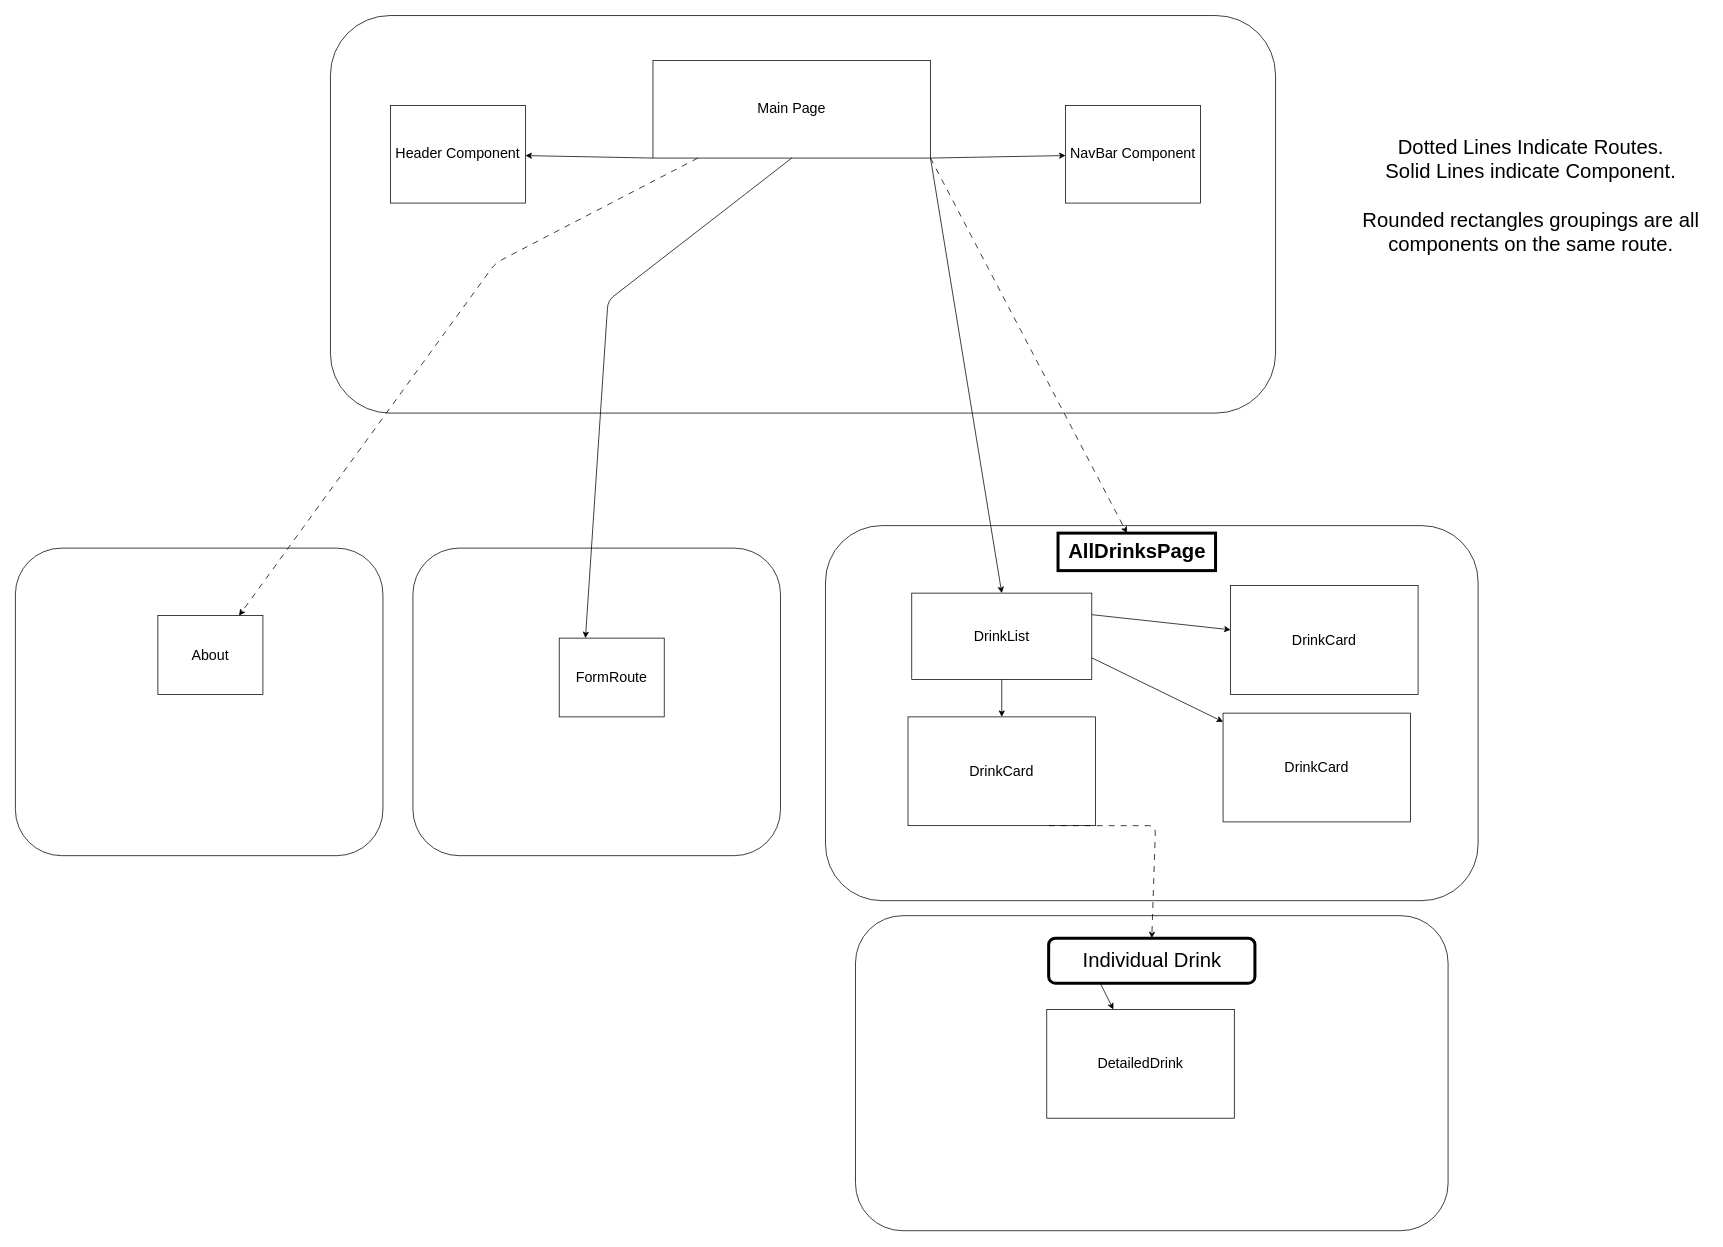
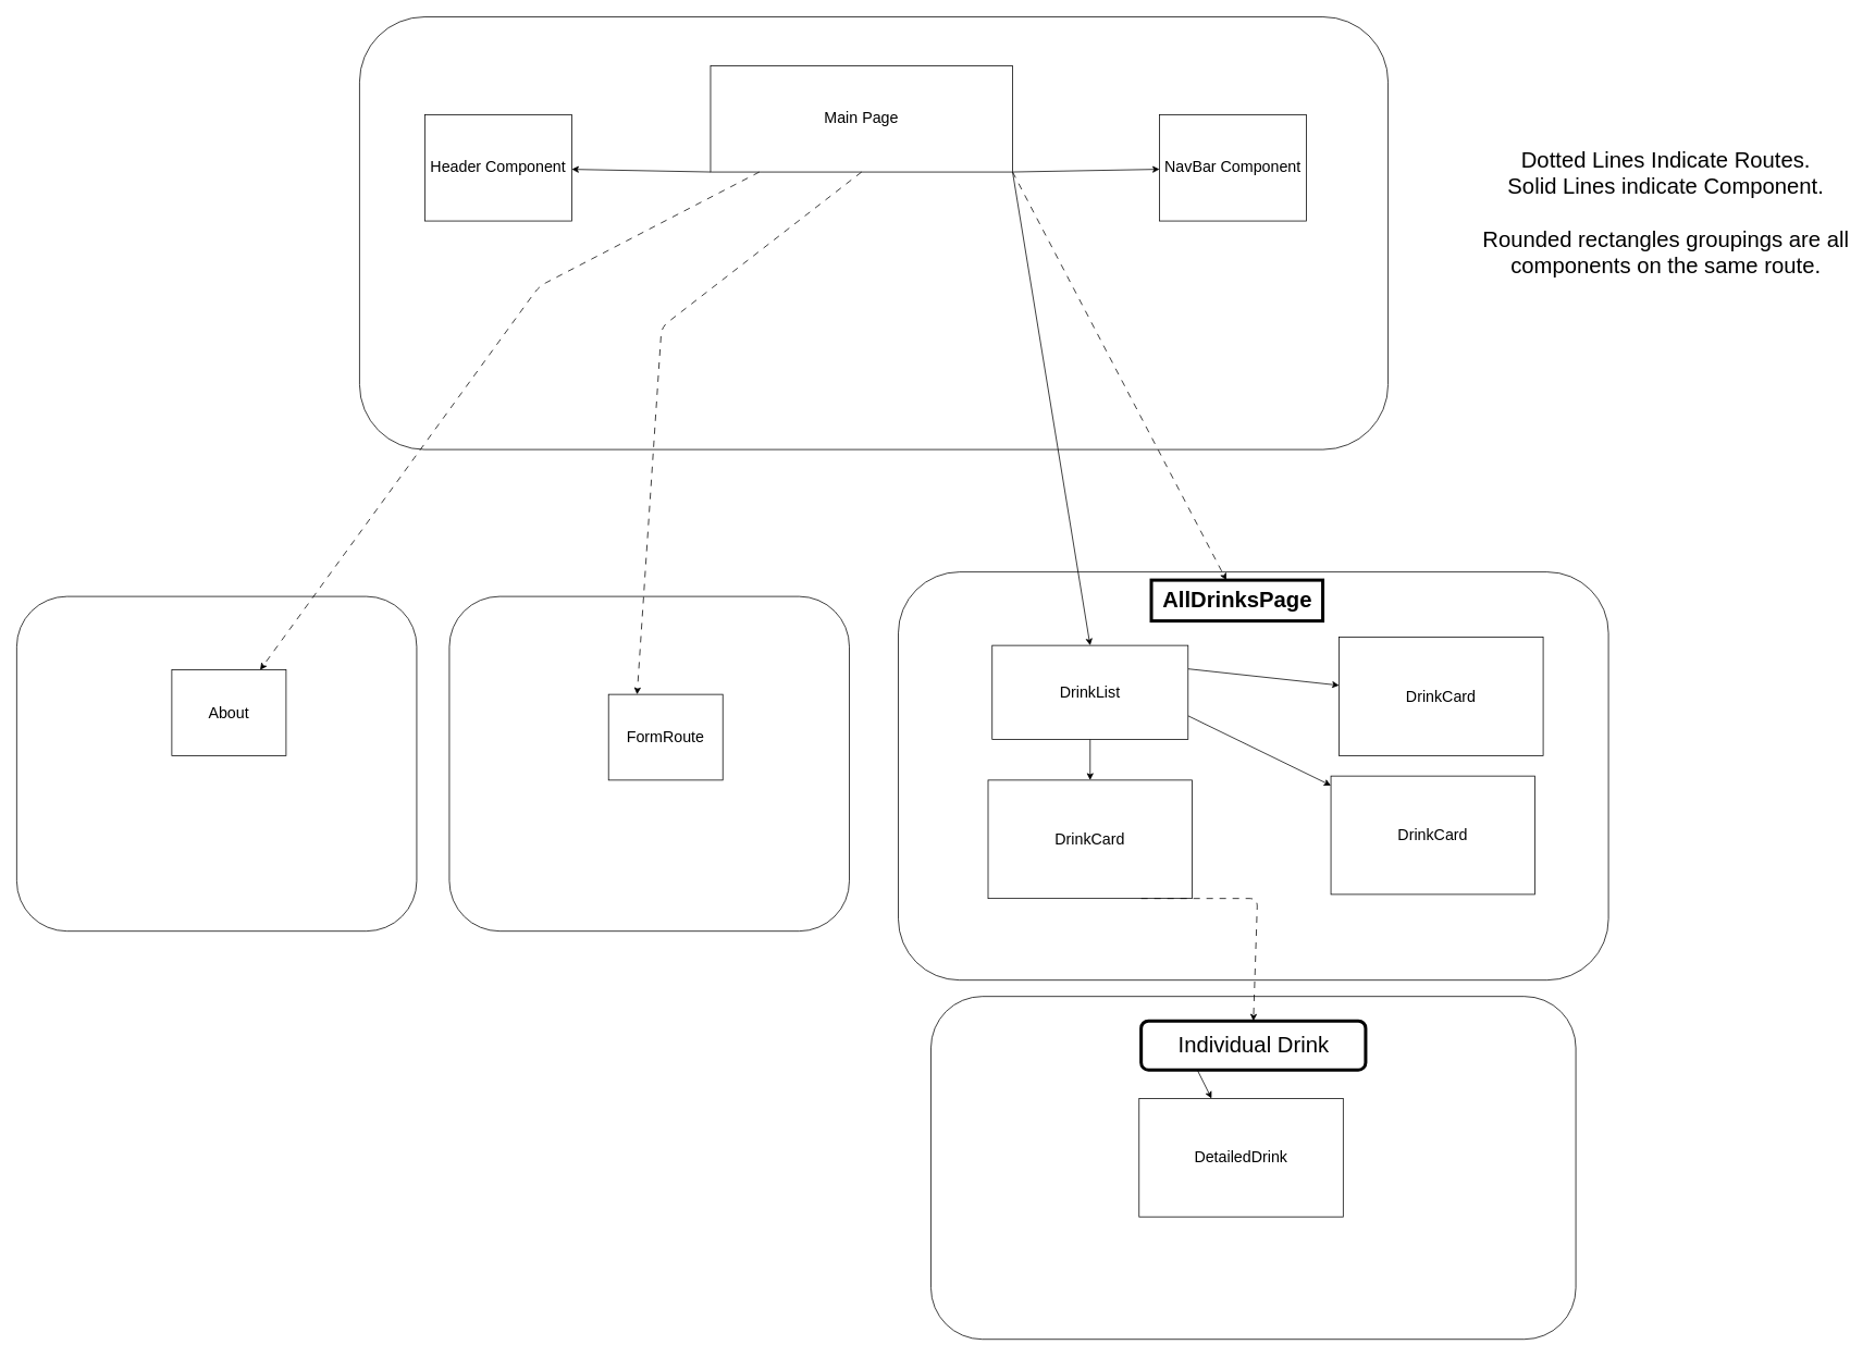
  <mxCell id="0" />
  <mxCell id="1" parent="0" />
  <mxCell id="2" value="" style="rounded=1;whiteSpace=wrap;html=1;fontSize=19;" vertex="1" parent="1"><mxGeometry x="1100" y="700" width="870" height="500" as="geometry" /></mxCell>
  <mxCell id="3" value="" style="rounded=1;whiteSpace=wrap;html=1;fontSize=19;" vertex="1" parent="1"><mxGeometry x="20" y="730" width="490" height="410" as="geometry" /></mxCell>
  <mxCell id="4" value="" style="rounded=1;whiteSpace=wrap;html=1;fontSize=19;" vertex="1" parent="1"><mxGeometry x="440" y="20" width="1260" height="530" as="geometry" /></mxCell>
  <mxCell id="5" style="edgeStyle=none;html=1;exitX=0;exitY=1;exitDx=0;exitDy=0;fontSize=19;" edge="1" parent="1" source="9" target="11"><mxGeometry relative="1" as="geometry" /></mxCell>
  <mxCell id="6" style="edgeStyle=none;html=1;exitX=1;exitY=1;exitDx=0;exitDy=0;fontSize=27;entryX=0.5;entryY=0;entryDx=0;entryDy=0;" edge="1" parent="1" source="9" target="18"><mxGeometry relative="1" as="geometry" /></mxCell>
  <mxCell id="7" style="edgeStyle=none;html=1;exitX=1;exitY=1;exitDx=0;exitDy=0;fontSize=27;dashed=1;dashPattern=8 8;" edge="1" parent="1" source="9" target="14"><mxGeometry relative="1" as="geometry" /></mxCell>
  <mxCell id="8" style="edgeStyle=none;html=1;exitX=1;exitY=1;exitDx=0;exitDy=0;fontSize=27;" edge="1" parent="1" source="9" target="30"><mxGeometry relative="1" as="geometry" /></mxCell>
  <mxCell id="9" value="Main Page" style="whiteSpace=wrap;html=1;fontSize=19;" vertex="1" parent="1"><mxGeometry x="870" y="80" width="370" height="130" as="geometry" /></mxCell>
  <mxCell id="10" value="About" style="whiteSpace=wrap;html=1;fontSize=19;" vertex="1" parent="1"><mxGeometry x="210" y="820" width="140" height="105" as="geometry" /></mxCell>
  <mxCell id="11" value="Header Component" style="whiteSpace=wrap;html=1;fontSize=19;" vertex="1" parent="1"><mxGeometry x="520" y="140" width="180" height="130" as="geometry" /></mxCell>
  <mxCell id="12" style="edgeStyle=none;html=1;fontSize=19;dashed=1;dashPattern=8 8;" edge="1" parent="1" source="9" target="10"><mxGeometry relative="1" as="geometry"><Array as="points"><mxPoint x="660" y="350" /></Array></mxGeometry></mxCell>
  <mxCell id="13" value="DrinkCard" style="whiteSpace=wrap;html=1;fontSize=19;" vertex="1" parent="1"><mxGeometry x="1210" y="955" width="250" height="145" as="geometry" /></mxCell>
  <mxCell id="14" value="AllDrinksPage" style="text;html=1;align=center;verticalAlign=middle;resizable=0;points=[];autosize=1;strokeColor=default;fillColor=none;fontSize=27;fontStyle=1;strokeWidth=4;" vertex="1" parent="1"><mxGeometry x="1410" y="710" width="210" height="50" as="geometry" /></mxCell>
  <mxCell id="15" style="edgeStyle=none;html=1;exitX=0.5;exitY=1;exitDx=0;exitDy=0;fontSize=27;" edge="1" parent="1" source="18" target="13"><mxGeometry relative="1" as="geometry" /></mxCell>
  <mxCell id="16" style="edgeStyle=none;html=1;exitX=1;exitY=0.75;exitDx=0;exitDy=0;fontSize=27;" edge="1" parent="1" source="18" target="28"><mxGeometry relative="1" as="geometry" /></mxCell>
  <mxCell id="17" style="edgeStyle=none;html=1;exitX=1;exitY=0.25;exitDx=0;exitDy=0;fontSize=27;" edge="1" parent="1" source="18" target="29"><mxGeometry relative="1" as="geometry" /></mxCell>
  <mxCell id="18" value="DrinkList" style="whiteSpace=wrap;html=1;fontSize=19;" vertex="1" parent="1"><mxGeometry x="1215" y="790" width="240" height="115" as="geometry" /></mxCell>
  <mxCell id="19" value="Dotted Lines Indicate Routes.&lt;br&gt;Solid Lines indicate Component.&lt;br&gt;&lt;br&gt;Rounded rectangles groupings are all&lt;br&gt;components on the same route." style="text;html=1;align=center;verticalAlign=middle;resizable=0;points=[];autosize=1;strokeColor=none;fillColor=none;fontSize=27;" vertex="1" parent="1"><mxGeometry x="1805" y="170" width="470" height="180" as="geometry" /></mxCell>
  <mxCell id="20" value="" style="rounded=1;whiteSpace=wrap;html=1;fontSize=19;" vertex="1" parent="1"><mxGeometry x="550" y="730" width="490" height="410" as="geometry" /></mxCell>
  <mxCell id="21" value="FormRoute" style="whiteSpace=wrap;html=1;fontSize=19;" vertex="1" parent="1"><mxGeometry x="745" y="850" width="140" height="105" as="geometry" /></mxCell>
- <mxCell id="22" style="edgeStyle=none;html=1;exitX=0.5;exitY=1;exitDx=0;exitDy=0;entryX=0.25;entryY=0;entryDx=0;entryDy=0;dashed=0;dashPattern=8 8;fontSize=27;" edge="1" parent="1" source="9" target="21"><mxGeometry relative="1" as="geometry"><Array as="points"><mxPoint x="810" y="400" /></Array></mxGeometry></mxCell>
+ <mxCell id="22" style="edgeStyle=none;html=1;exitX=0.5;exitY=1;exitDx=0;exitDy=0;entryX=0.25;entryY=0;entryDx=0;entryDy=0;dashed=1;dashPattern=8 8;fontSize=27;" edge="1" parent="1" source="9" target="21"><mxGeometry relative="1" as="geometry"><Array as="points"><mxPoint x="810" y="400" /></Array></mxGeometry></mxCell>
  <mxCell id="23" value="" style="rounded=1;whiteSpace=wrap;html=1;fontSize=19;" vertex="1" parent="1"><mxGeometry x="1140" y="1220" width="790" height="420" as="geometry" /></mxCell>
  <mxCell id="24" style="edgeStyle=none;html=1;exitX=0.25;exitY=1;exitDx=0;exitDy=0;fontSize=27;" edge="1" parent="1" source="25" target="27"><mxGeometry relative="1" as="geometry" /></mxCell>
  <mxCell id="25" value="Individual Drink" style="rounded=1;whiteSpace=wrap;html=1;strokeColor=default;strokeWidth=4;fontSize=27;" vertex="1" parent="1"><mxGeometry x="1397.5" y="1250" width="275" height="60" as="geometry" /></mxCell>
  <mxCell id="26" style="edgeStyle=none;html=1;exitX=0.75;exitY=1;exitDx=0;exitDy=0;dashed=1;dashPattern=8 8;fontSize=27;entryX=0.5;entryY=0;entryDx=0;entryDy=0;" edge="1" parent="1" source="13" target="25"><mxGeometry relative="1" as="geometry"><Array as="points"><mxPoint x="1540" y="1100" /></Array></mxGeometry></mxCell>
  <mxCell id="27" value="DetailedDrink" style="whiteSpace=wrap;html=1;fontSize=19;" vertex="1" parent="1"><mxGeometry x="1395" y="1345" width="250" height="145" as="geometry" /></mxCell>
  <mxCell id="28" value="DrinkCard" style="whiteSpace=wrap;html=1;fontSize=19;" vertex="1" parent="1"><mxGeometry x="1630" y="950" width="250" height="145" as="geometry" /></mxCell>
  <mxCell id="29" value="DrinkCard" style="whiteSpace=wrap;html=1;fontSize=19;" vertex="1" parent="1"><mxGeometry x="1640" y="780" width="250" height="145" as="geometry" /></mxCell>
  <mxCell id="30" value="NavBar Component" style="whiteSpace=wrap;html=1;fontSize=19;" vertex="1" parent="1"><mxGeometry x="1420" y="140" width="180" height="130" as="geometry" /></mxCell>
